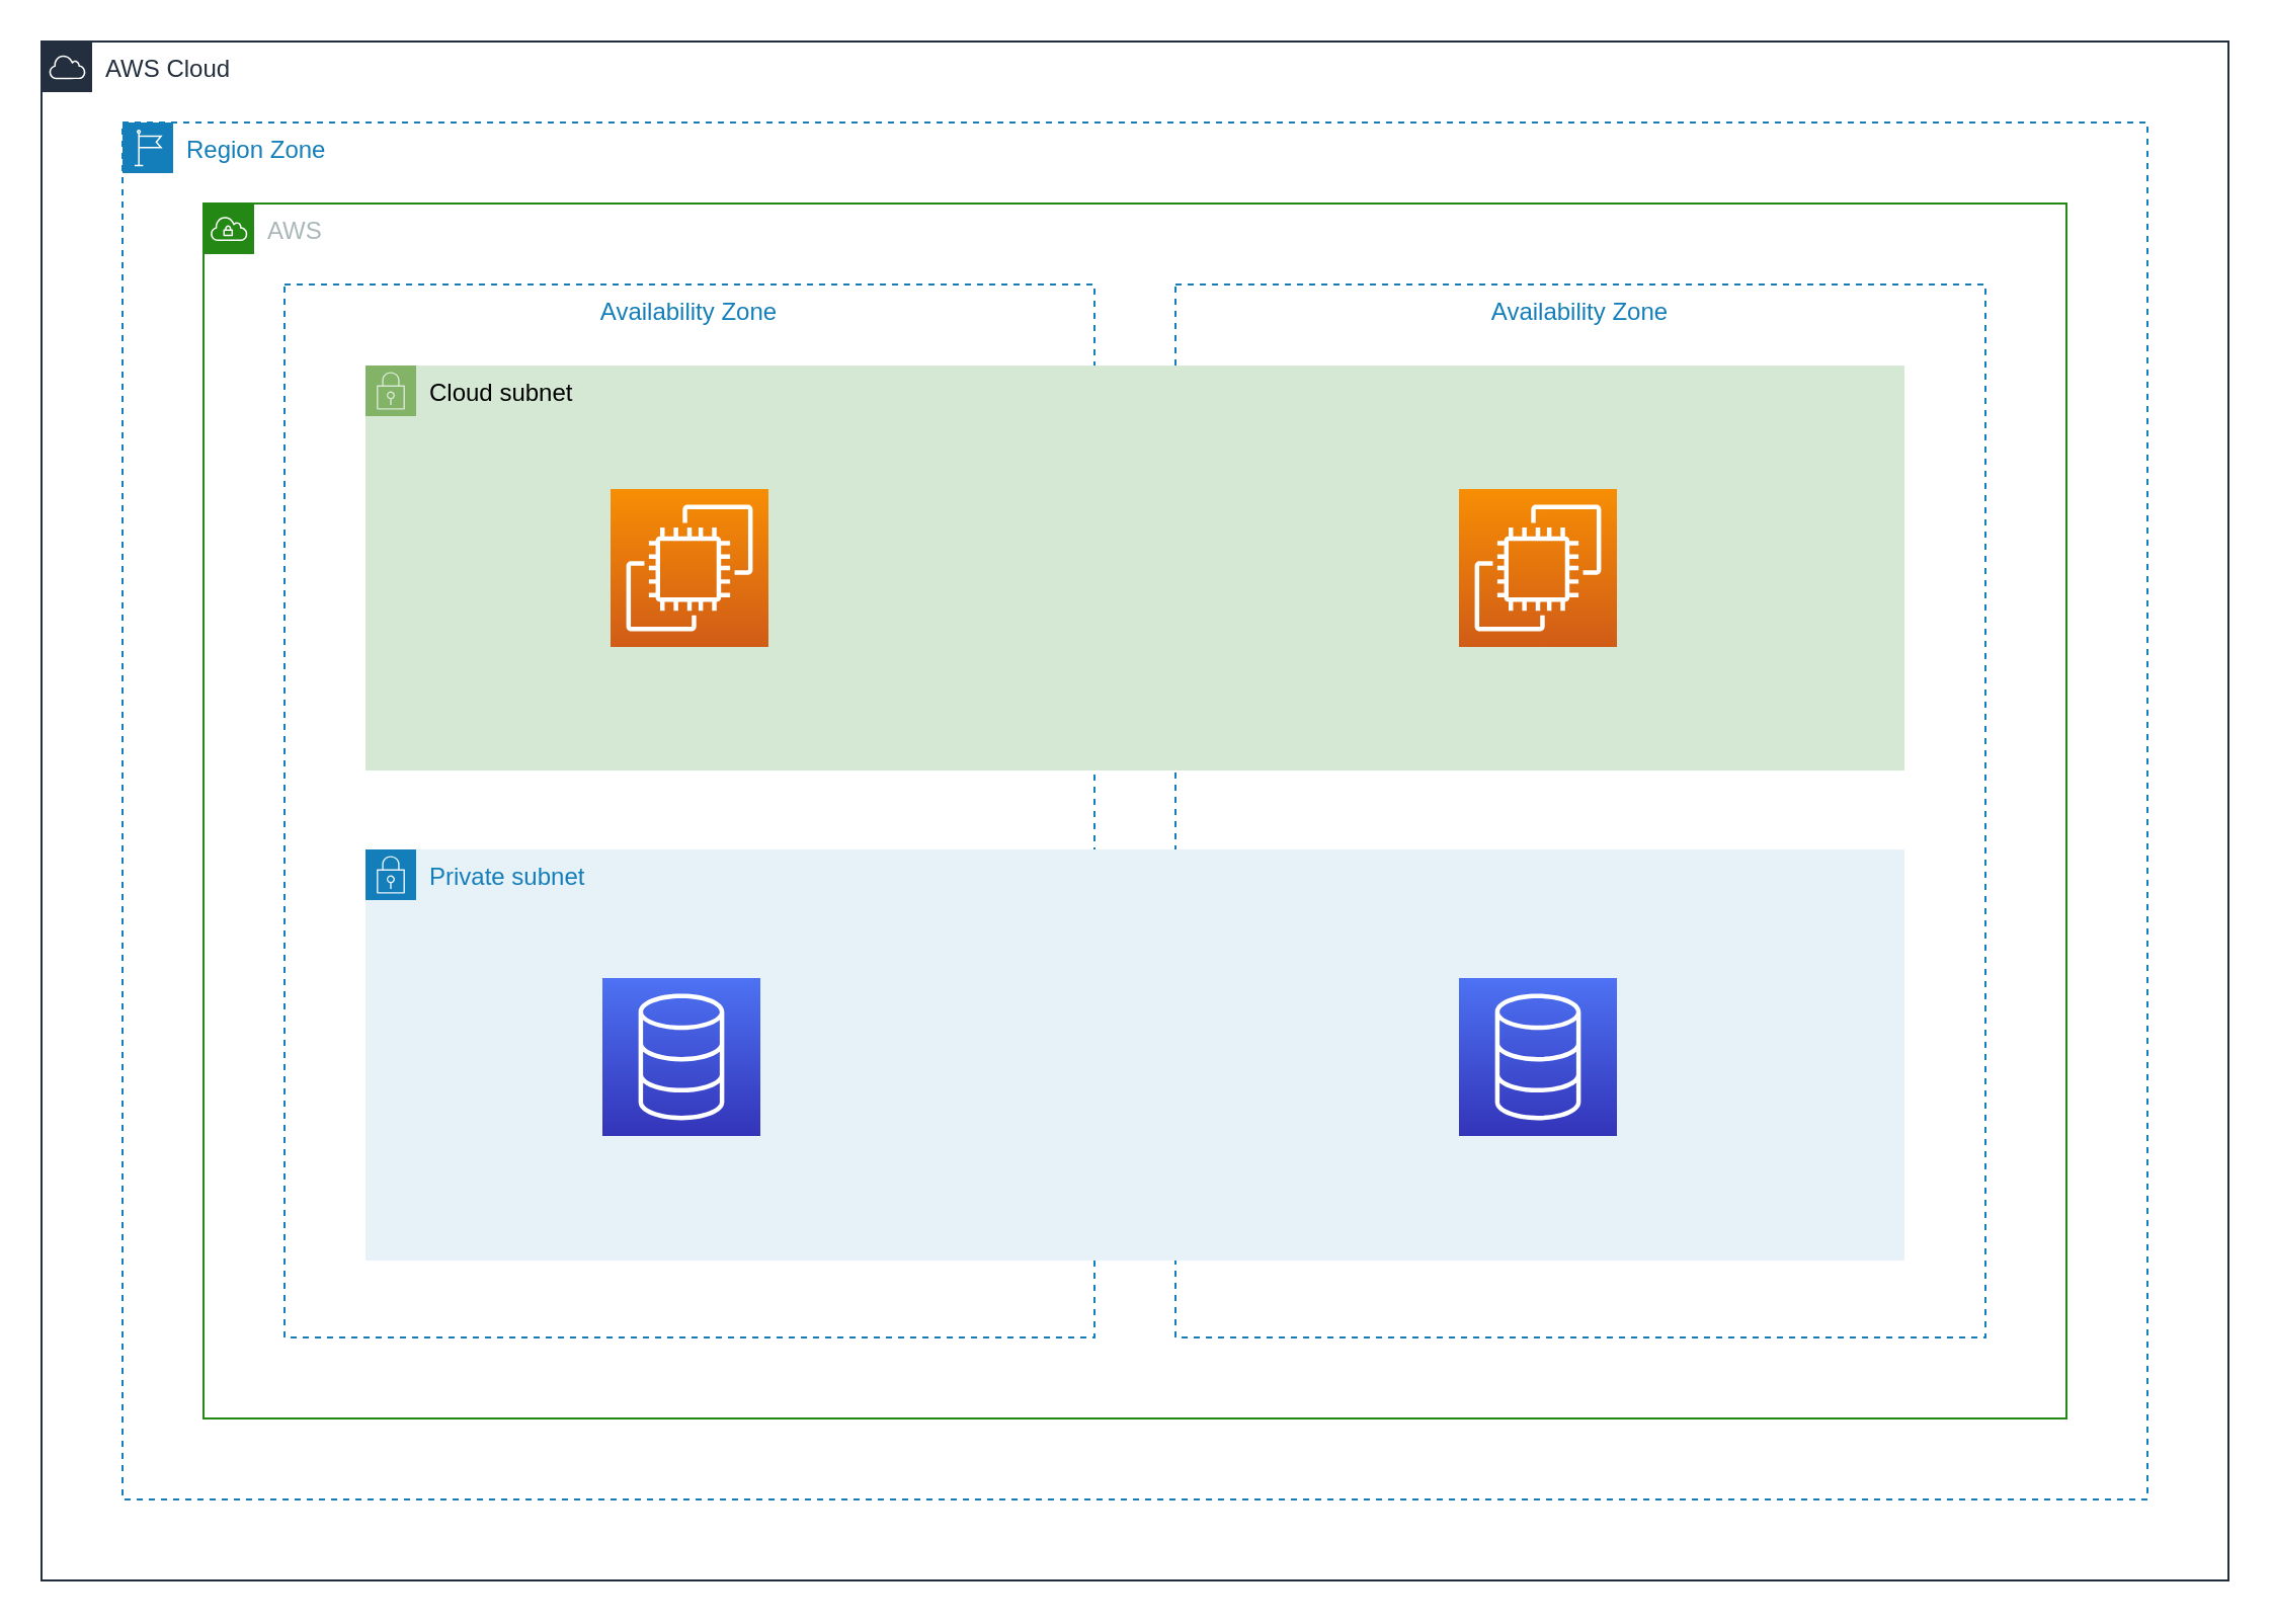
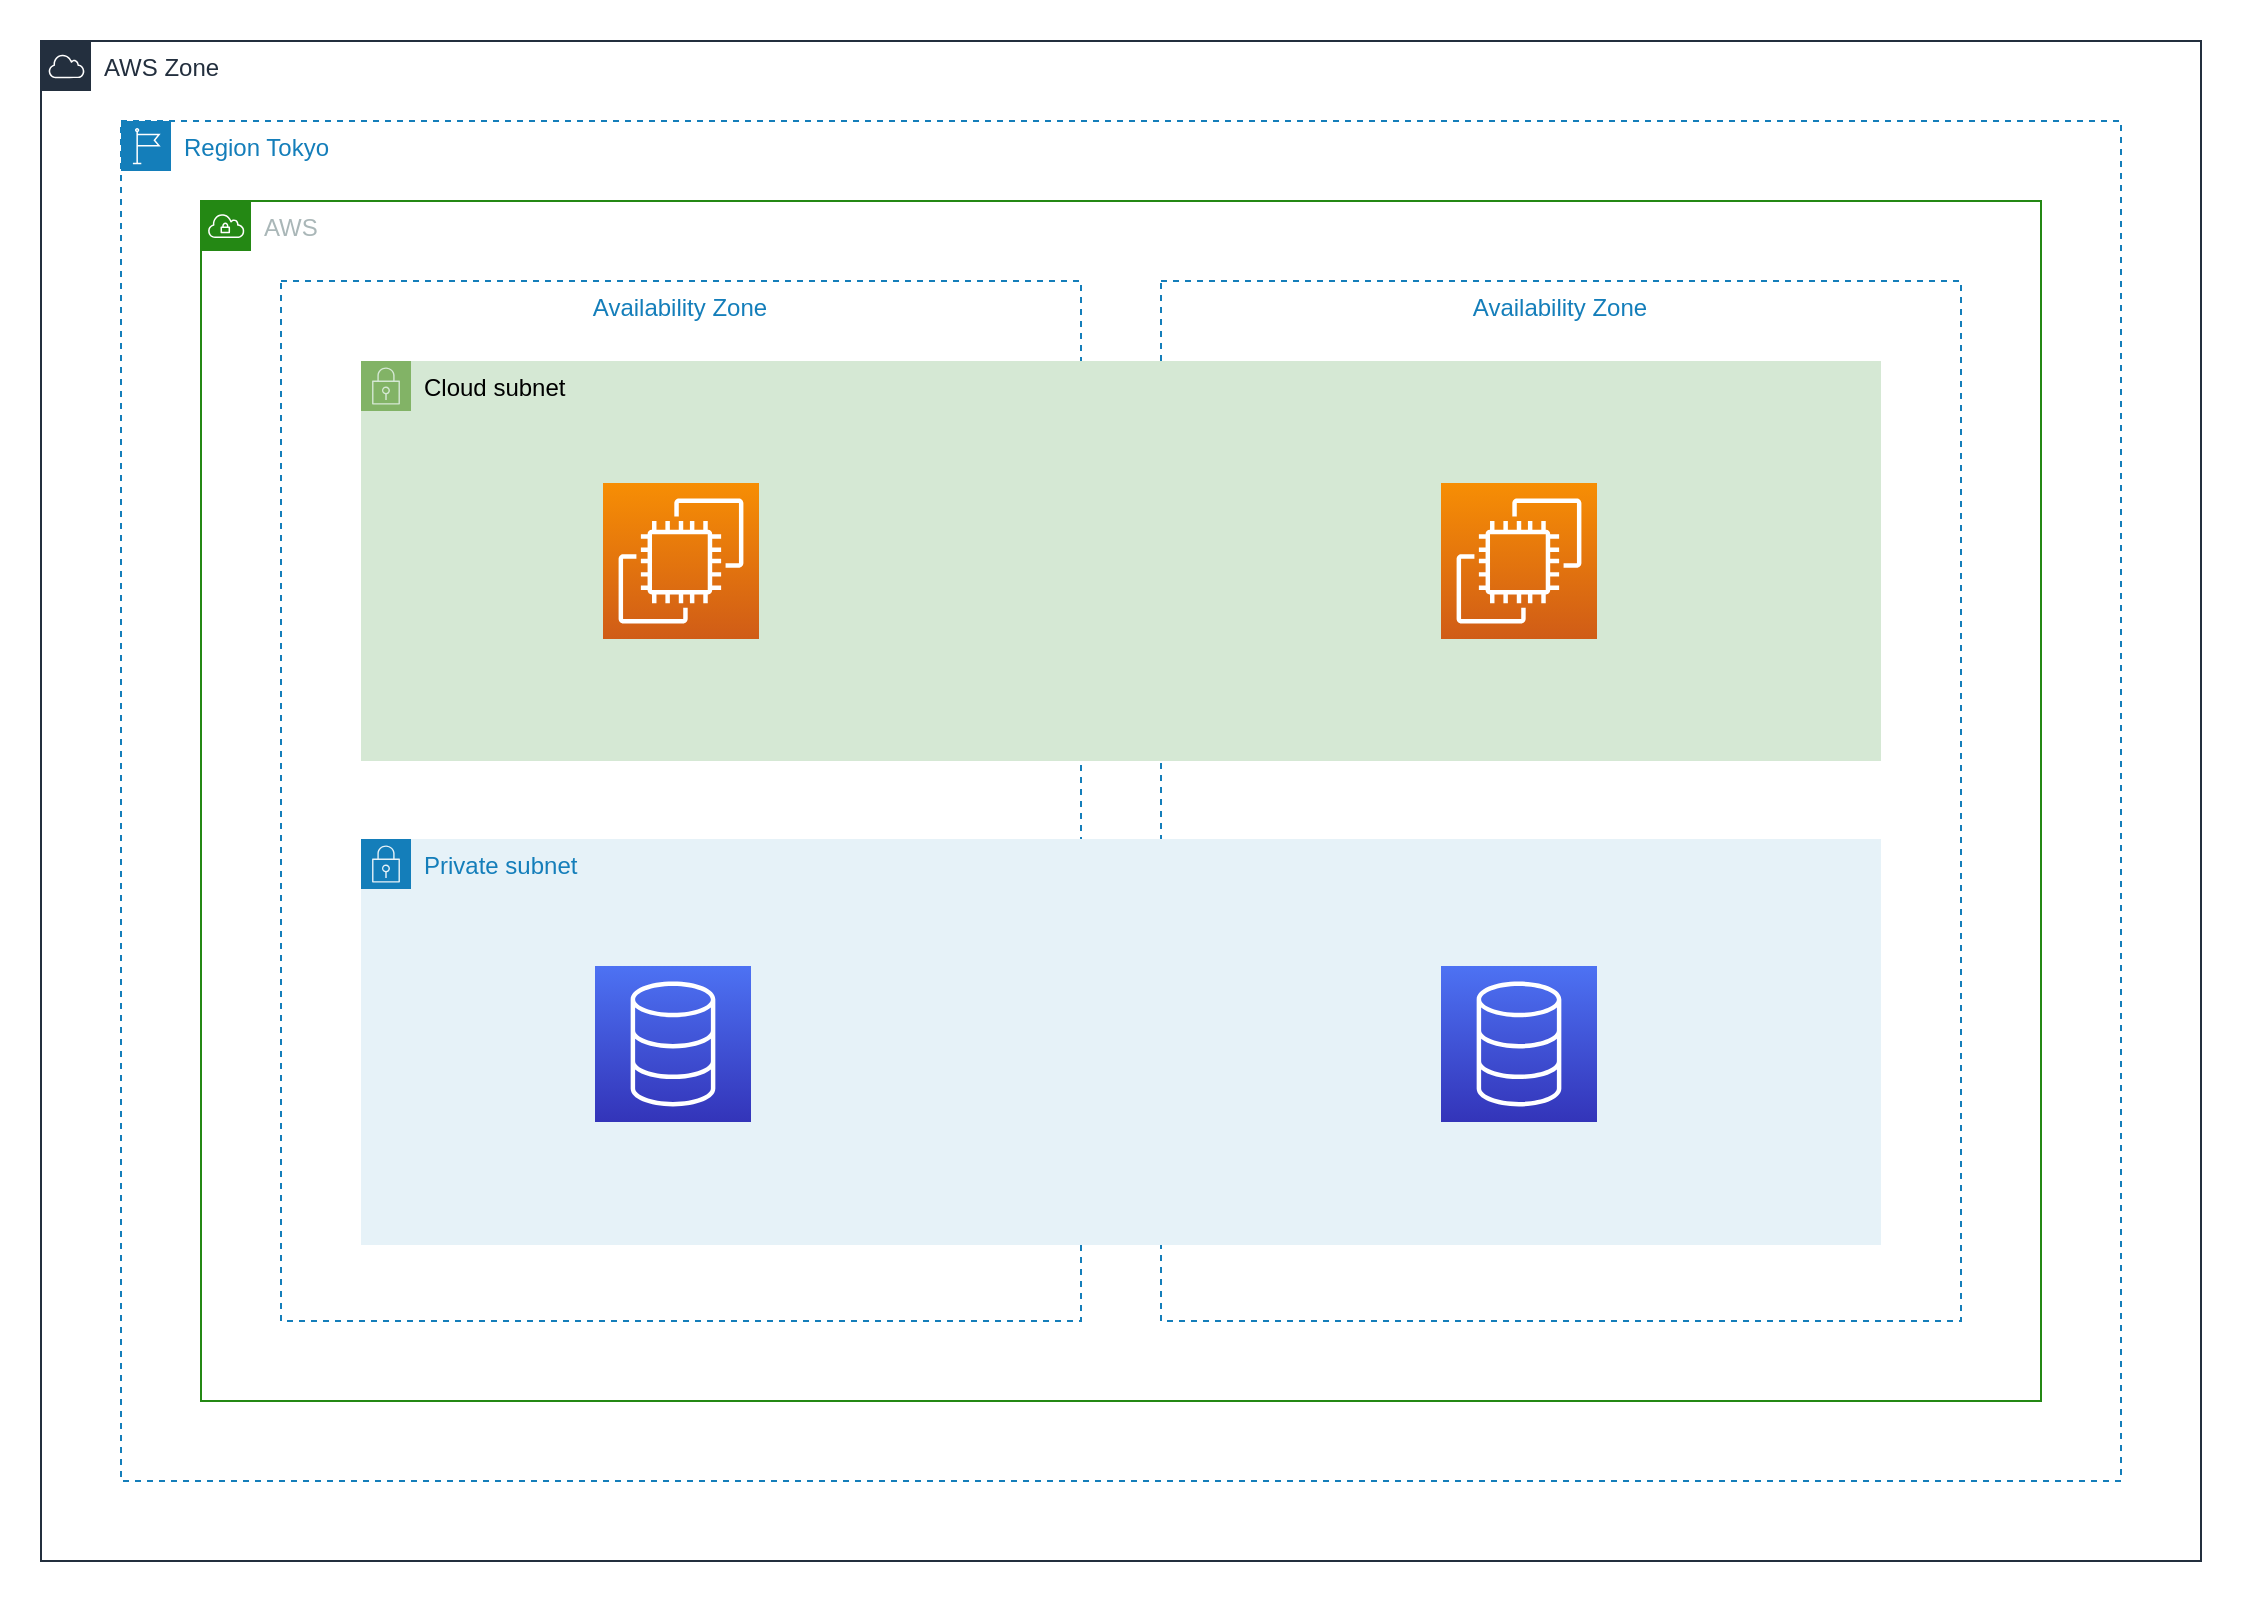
  <mxCell id="0" />
  <mxCell id="1" parent="0" />
  <mxCell id="2" value="Availability Zone" style="fillColor=none;strokeColor=#147EBA;dashed=1;verticalAlign=top;fontStyle=0;fontColor=#147EBA;rounded=0;" vertex="1" parent="1"><mxGeometry x="580" y="140" width="400" height="520" as="geometry" /></mxCell>
  <mxCell id="3" value="Availability Zone" style="fillColor=none;strokeColor=#147EBA;dashed=1;verticalAlign=top;fontStyle=0;fontColor=#147EBA;rounded=0;" vertex="1" parent="1"><mxGeometry x="140" y="140" width="400" height="520" as="geometry" /></mxCell>
  <mxCell id="4" value="AWS" style="points=[[0,0],[0.25,0],[0.5,0],[0.75,0],[1,0],[1,0.25],[1,0.5],[1,0.75],[1,1],[0.75,1],[0.5,1],[0.25,1],[0,1],[0,0.75],[0,0.5],[0,0.25]];outlineConnect=0;gradientColor=none;html=1;whiteSpace=wrap;fontSize=12;fontStyle=0;shape=mxgraph.aws4.group;grIcon=mxgraph.aws4.group_vpc;strokeColor=#248814;fillColor=none;verticalAlign=top;align=left;spacingLeft=30;fontColor=#AAB7B8;dashed=0;rounded=0;" vertex="1" parent="1"><mxGeometry x="100" y="100" width="920" height="600" as="geometry" /></mxCell>
- <mxCell id="5" value="AWS Cloud" style="points=[[0,0],[0.25,0],[0.5,0],[0.75,0],[1,0],[1,0.25],[1,0.5],[1,0.75],[1,1],[0.75,1],[0.5,1],[0.25,1],[0,1],[0,0.75],[0,0.5],[0,0.25]];outlineConnect=0;gradientColor=none;html=1;whiteSpace=wrap;fontSize=12;fontStyle=0;shape=mxgraph.aws4.group;grIcon=mxgraph.aws4.group_aws_cloud;strokeColor=#232F3E;fillColor=none;verticalAlign=top;align=left;spacingLeft=30;fontColor=#232F3E;dashed=0;rounded=0;" vertex="1" parent="1"><mxGeometry x="20" y="20" width="1080" height="760" as="geometry" /></mxCell>
- <mxCell id="6" value="Region Zone" style="points=[[0,0],[0.25,0],[0.5,0],[0.75,0],[1,0],[1,0.25],[1,0.5],[1,0.75],[1,1],[0.75,1],[0.5,1],[0.25,1],[0,1],[0,0.75],[0,0.5],[0,0.25]];outlineConnect=0;gradientColor=none;html=1;whiteSpace=wrap;fontSize=12;fontStyle=0;shape=mxgraph.aws4.group;grIcon=mxgraph.aws4.group_region;strokeColor=#147EBA;fillColor=none;verticalAlign=top;align=left;spacingLeft=30;fontColor=#147EBA;dashed=1;rounded=0;" vertex="1" parent="1"><mxGeometry x="60" y="60" width="1000" height="680" as="geometry" /></mxCell>
+ <mxCell id="5" value="AWS Zone" style="points=[[0,0],[0.25,0],[0.5,0],[0.75,0],[1,0],[1,0.25],[1,0.5],[1,0.75],[1,1],[0.75,1],[0.5,1],[0.25,1],[0,1],[0,0.75],[0,0.5],[0,0.25]];outlineConnect=0;gradientColor=none;html=1;whiteSpace=wrap;fontSize=12;fontStyle=0;shape=mxgraph.aws4.group;grIcon=mxgraph.aws4.group_aws_cloud;strokeColor=#232F3E;fillColor=none;verticalAlign=top;align=left;spacingLeft=30;fontColor=#232F3E;dashed=0;rounded=0;" vertex="1" parent="1"><mxGeometry x="20" y="20" width="1080" height="760" as="geometry" /></mxCell>
+ <mxCell id="6" value="Region Tokyo" style="points=[[0,0],[0.25,0],[0.5,0],[0.75,0],[1,0],[1,0.25],[1,0.5],[1,0.75],[1,1],[0.75,1],[0.5,1],[0.25,1],[0,1],[0,0.75],[0,0.5],[0,0.25]];outlineConnect=0;gradientColor=none;html=1;whiteSpace=wrap;fontSize=12;fontStyle=0;shape=mxgraph.aws4.group;grIcon=mxgraph.aws4.group_region;strokeColor=#147EBA;fillColor=none;verticalAlign=top;align=left;spacingLeft=30;fontColor=#147EBA;dashed=1;rounded=0;" vertex="1" parent="1"><mxGeometry x="60" y="60" width="1000" height="680" as="geometry" /></mxCell>
  <mxCell id="7" value="Private subnet" style="points=[[0,0],[0.25,0],[0.5,0],[0.75,0],[1,0],[1,0.25],[1,0.5],[1,0.75],[1,1],[0.75,1],[0.5,1],[0.25,1],[0,1],[0,0.75],[0,0.5],[0,0.25]];outlineConnect=0;gradientColor=none;html=1;whiteSpace=wrap;fontSize=12;fontStyle=0;shape=mxgraph.aws4.group;grIcon=mxgraph.aws4.group_security_group;grStroke=0;strokeColor=#147EBA;fillColor=#E6F2F8;verticalAlign=top;align=left;spacingLeft=30;fontColor=#147EBA;dashed=0;rounded=0;" vertex="1" parent="1"><mxGeometry x="180" y="419" width="760" height="203" as="geometry" /></mxCell>
  <mxCell id="8" value="Cloud subnet" style="points=[[0,0],[0.25,0],[0.5,0],[0.75,0],[1,0],[1,0.25],[1,0.5],[1,0.75],[1,1],[0.75,1],[0.5,1],[0.25,1],[0,1],[0,0.75],[0,0.5],[0,0.25]];outlineConnect=0;html=1;whiteSpace=wrap;fontSize=12;fontStyle=0;shape=mxgraph.aws4.group;grIcon=mxgraph.aws4.group_security_group;grStroke=0;verticalAlign=top;align=left;spacingLeft=30;dashed=1;rounded=0;strokeWidth=5;perimeterSpacing=6;fillColor=#d5e8d4;strokeColor=#82b366;" vertex="1" parent="1"><mxGeometry x="180" y="180" width="760" height="200" as="geometry" /></mxCell>
  <mxCell id="9" value="" style="outlineConnect=0;fontColor=#232F3E;gradientColor=#F78E04;gradientDirection=north;fillColor=#D05C17;strokeColor=#ffffff;dashed=0;verticalLabelPosition=bottom;verticalAlign=top;align=center;html=1;fontSize=12;fontStyle=0;aspect=fixed;shape=mxgraph.aws4.resourceIcon;resIcon=mxgraph.aws4.ec2;rounded=0;" vertex="1" parent="1"><mxGeometry x="301" y="241" width="78" height="78" as="geometry" /></mxCell>
  <mxCell id="10" value="" style="outlineConnect=0;fontColor=#232F3E;gradientColor=#4D72F3;gradientDirection=north;fillColor=#3334B9;strokeColor=#ffffff;dashed=0;verticalLabelPosition=bottom;verticalAlign=top;align=center;html=1;fontSize=12;fontStyle=0;aspect=fixed;shape=mxgraph.aws4.resourceIcon;resIcon=mxgraph.aws4.database;rounded=0;" vertex="1" parent="1"><mxGeometry x="720" y="482.5" width="78" height="78" as="geometry" /></mxCell>
  <mxCell id="11" value="" style="outlineConnect=0;fontColor=#232F3E;gradientColor=#4D72F3;gradientDirection=north;fillColor=#3334B9;strokeColor=#ffffff;dashed=0;verticalLabelPosition=bottom;verticalAlign=top;align=center;html=1;fontSize=12;fontStyle=0;aspect=fixed;shape=mxgraph.aws4.resourceIcon;resIcon=mxgraph.aws4.database;rounded=0;" vertex="1" parent="1"><mxGeometry x="297" y="482.5" width="78" height="78" as="geometry" /></mxCell>
  <mxCell id="12" value="" style="outlineConnect=0;fontColor=#232F3E;gradientColor=#F78E04;gradientDirection=north;fillColor=#D05C17;strokeColor=#ffffff;dashed=0;verticalLabelPosition=bottom;verticalAlign=top;align=center;html=1;fontSize=12;fontStyle=0;aspect=fixed;shape=mxgraph.aws4.resourceIcon;resIcon=mxgraph.aws4.ec2;rounded=0;" vertex="1" parent="1"><mxGeometry x="720" y="241" width="78" height="78" as="geometry" /></mxCell>
